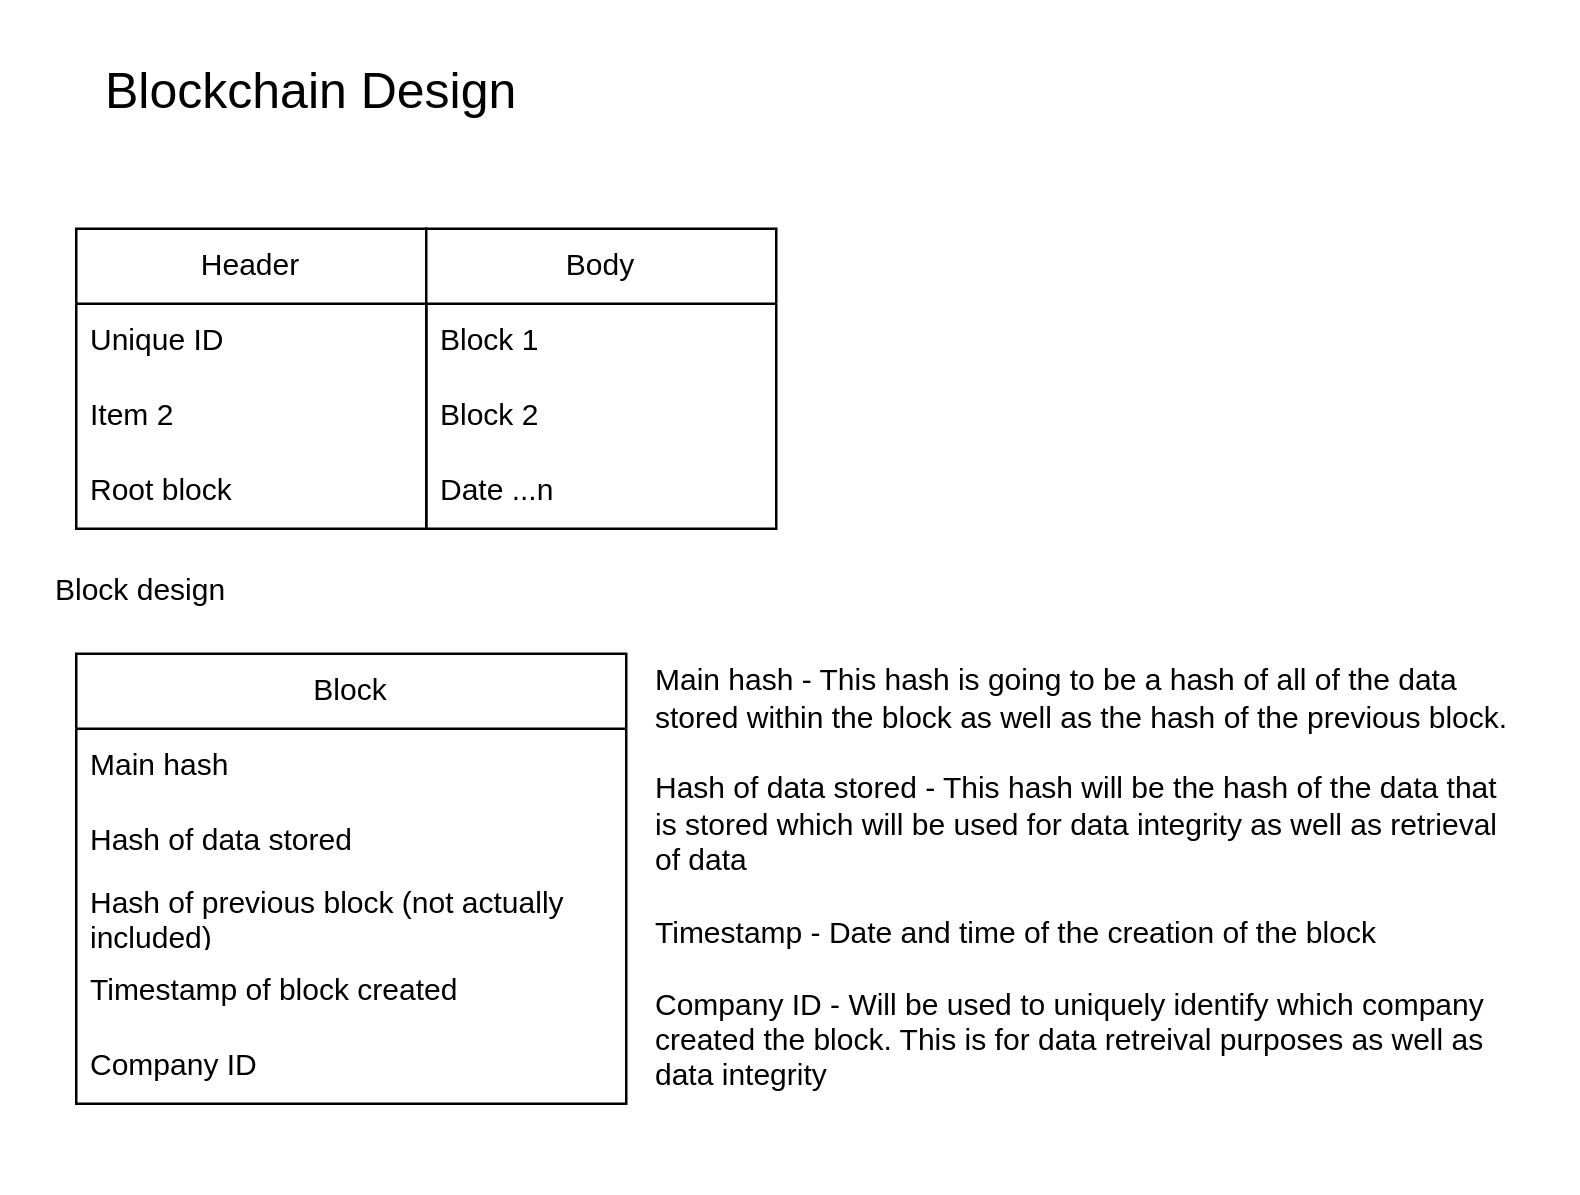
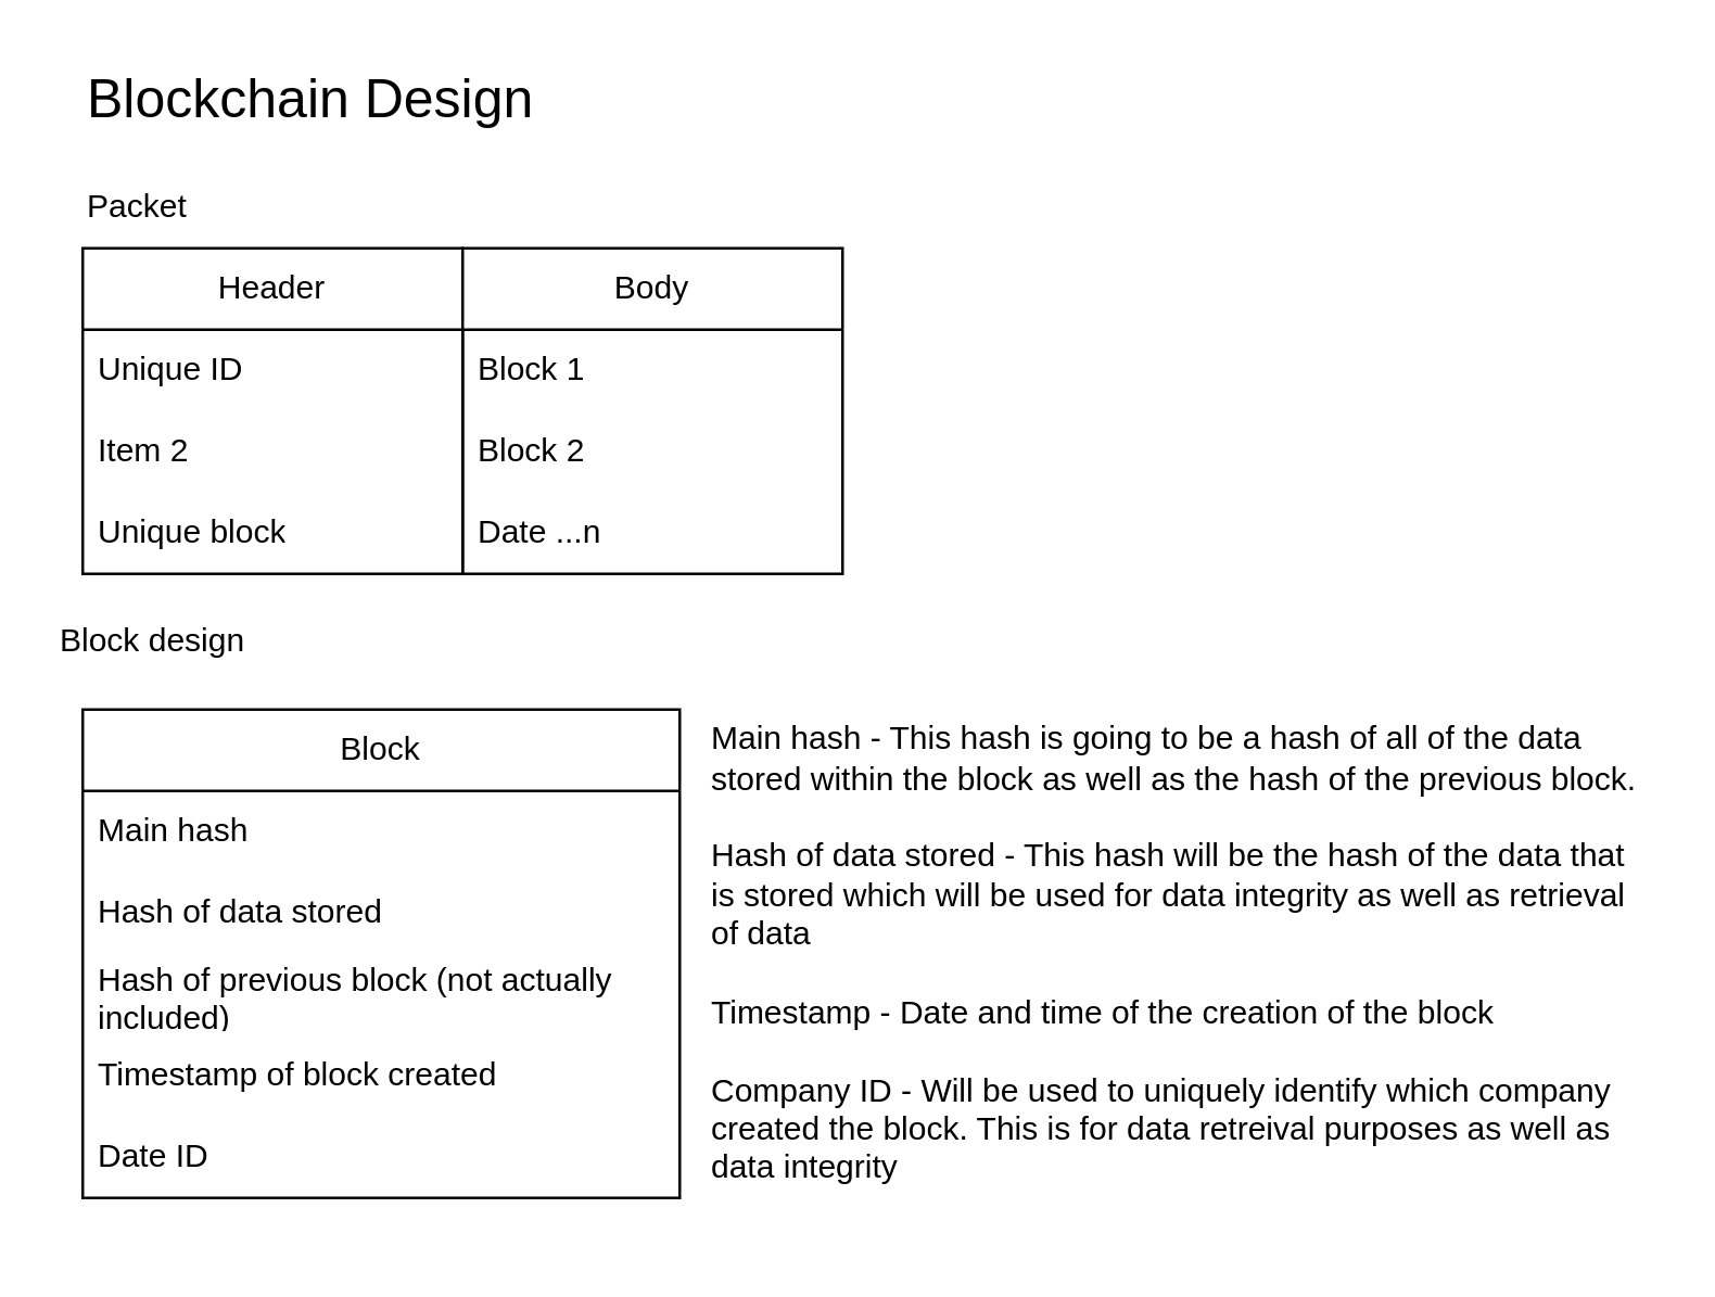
  <mxCell id="0" />
  <mxCell id="1" parent="0" />
- <mxCell id="2" value="Blockchain Design" style="text;html=1;strokeColor=none;fillColor=none;align=left;verticalAlign=middle;whiteSpace=wrap;rounded=0;fontSize=20;" vertex="1" parent="1"><mxGeometry x="40" y="20" width="170" height="30" as="geometry" /></mxCell>
+ <mxCell id="2" value="Blockchain Design" style="text;html=1;strokeColor=none;fillColor=none;align=left;verticalAlign=middle;whiteSpace=wrap;rounded=0;fontSize=20;" vertex="1" parent="1"><mxGeometry x="30" y="20" width="170" height="30" as="geometry" /></mxCell>
  <mxCell id="3" value="Header" style="swimlane;fontStyle=0;childLayout=stackLayout;horizontal=1;startSize=30;horizontalStack=0;resizeParent=1;resizeParentMax=0;resizeLast=0;collapsible=1;marginBottom=0;whiteSpace=wrap;html=1;fontSize=12;fillColor=default;" vertex="1" parent="1"><mxGeometry x="30" y="91" width="140" height="120" as="geometry"><mxRectangle x="170" y="710" width="80" height="30" as="alternateBounds" /></mxGeometry></mxCell>
  <mxCell id="4" value="Unique ID" style="text;strokeColor=none;fillColor=none;align=left;verticalAlign=middle;spacingLeft=4;spacingRight=4;overflow=hidden;points=[[0,0.5],[1,0.5]];portConstraint=eastwest;rotatable=0;whiteSpace=wrap;html=1;fontSize=12;" vertex="1" parent="3"><mxGeometry y="30" width="140" height="30" as="geometry" /></mxCell>
  <mxCell id="5" value="Item 2" style="text;strokeColor=none;fillColor=none;align=left;verticalAlign=middle;spacingLeft=4;spacingRight=4;overflow=hidden;points=[[0,0.5],[1,0.5]];portConstraint=eastwest;rotatable=0;whiteSpace=wrap;html=1;fontSize=12;" vertex="1" parent="3"><mxGeometry y="60" width="140" height="30" as="geometry" /></mxCell>
- <mxCell id="6" value="Root block" style="text;strokeColor=none;fillColor=none;align=left;verticalAlign=middle;spacingLeft=4;spacingRight=4;overflow=hidden;points=[[0,0.5],[1,0.5]];portConstraint=eastwest;rotatable=0;whiteSpace=wrap;html=1;fontSize=12;" vertex="1" parent="3"><mxGeometry y="90" width="140" height="30" as="geometry" /></mxCell>
+ <mxCell id="6" value="Unique block" style="text;strokeColor=none;fillColor=none;align=left;verticalAlign=middle;spacingLeft=4;spacingRight=4;overflow=hidden;points=[[0,0.5],[1,0.5]];portConstraint=eastwest;rotatable=0;whiteSpace=wrap;html=1;fontSize=12;" vertex="1" parent="3"><mxGeometry y="90" width="140" height="30" as="geometry" /></mxCell>
  <mxCell id="7" value="Body" style="swimlane;fontStyle=0;childLayout=stackLayout;horizontal=1;startSize=30;horizontalStack=0;resizeParent=1;resizeParentMax=0;resizeLast=0;collapsible=1;marginBottom=0;whiteSpace=wrap;html=1;fontSize=12;fillColor=default;" vertex="1" parent="1"><mxGeometry x="170" y="91" width="140" height="120" as="geometry" /></mxCell>
  <mxCell id="8" value="Block 1" style="text;strokeColor=none;fillColor=none;align=left;verticalAlign=middle;spacingLeft=4;spacingRight=4;overflow=hidden;points=[[0,0.5],[1,0.5]];portConstraint=eastwest;rotatable=0;whiteSpace=wrap;html=1;fontSize=12;" vertex="1" parent="7"><mxGeometry y="30" width="140" height="30" as="geometry" /></mxCell>
  <mxCell id="9" value="Block 2" style="text;strokeColor=none;fillColor=none;align=left;verticalAlign=middle;spacingLeft=4;spacingRight=4;overflow=hidden;points=[[0,0.5],[1,0.5]];portConstraint=eastwest;rotatable=0;whiteSpace=wrap;html=1;fontSize=12;" vertex="1" parent="7"><mxGeometry y="60" width="140" height="30" as="geometry" /></mxCell>
  <mxCell id="10" value="Date ...n" style="text;strokeColor=none;fillColor=none;align=left;verticalAlign=middle;spacingLeft=4;spacingRight=4;overflow=hidden;points=[[0,0.5],[1,0.5]];portConstraint=eastwest;rotatable=0;whiteSpace=wrap;html=1;fontSize=12;" vertex="1" parent="7"><mxGeometry y="90" width="140" height="30" as="geometry" /></mxCell>
+ <mxCell id="11" value="Packet" style="text;html=1;strokeColor=none;fillColor=none;align=left;verticalAlign=middle;whiteSpace=wrap;rounded=0;fontSize=12;" vertex="1" parent="1"><mxGeometry x="30" y="61" width="60" height="30" as="geometry" /></mxCell>
  <mxCell id="12" value="Block design" style="text;html=1;strokeColor=none;fillColor=none;align=left;verticalAlign=middle;whiteSpace=wrap;rounded=0;fontSize=12;" vertex="1" parent="1"><mxGeometry x="20" y="221" width="100" height="30" as="geometry" /></mxCell>
  <mxCell id="13" value="Block" style="swimlane;fontStyle=0;childLayout=stackLayout;horizontal=1;startSize=30;horizontalStack=0;resizeParent=1;resizeParentMax=0;resizeLast=0;collapsible=1;marginBottom=0;whiteSpace=wrap;html=1;fontSize=12;fillColor=default;" vertex="1" parent="1"><mxGeometry x="30" y="261" width="220" height="180" as="geometry" /></mxCell>
  <mxCell id="14" value="Main hash" style="text;strokeColor=none;fillColor=none;align=left;verticalAlign=middle;spacingLeft=4;spacingRight=4;overflow=hidden;points=[[0,0.5],[1,0.5]];portConstraint=eastwest;rotatable=0;whiteSpace=wrap;html=1;fontSize=12;" vertex="1" parent="13"><mxGeometry y="30" width="220" height="30" as="geometry" /></mxCell>
  <mxCell id="15" value="Hash of data stored" style="text;strokeColor=none;fillColor=none;align=left;verticalAlign=middle;spacingLeft=4;spacingRight=4;overflow=hidden;points=[[0,0.5],[1,0.5]];portConstraint=eastwest;rotatable=0;whiteSpace=wrap;html=1;fontSize=12;" vertex="1" parent="13"><mxGeometry y="60" width="220" height="30" as="geometry" /></mxCell>
  <mxCell id="16" value="Hash of previous block (not actually included)" style="text;strokeColor=none;fillColor=none;align=left;verticalAlign=middle;spacingLeft=4;spacingRight=4;overflow=hidden;points=[[0,0.5],[1,0.5]];portConstraint=eastwest;rotatable=0;whiteSpace=wrap;html=1;fontSize=12;" vertex="1" parent="13"><mxGeometry y="90" width="220" height="30" as="geometry" /></mxCell>
  <mxCell id="17" value="Timestamp of block created" style="text;strokeColor=none;fillColor=none;align=left;verticalAlign=middle;spacingLeft=4;spacingRight=4;overflow=hidden;points=[[0,0.5],[1,0.5]];portConstraint=eastwest;rotatable=0;whiteSpace=wrap;html=1;fontSize=12;" vertex="1" parent="13"><mxGeometry y="120" width="220" height="30" as="geometry" /></mxCell>
- <mxCell id="18" value="Company ID" style="text;strokeColor=none;fillColor=none;align=left;verticalAlign=middle;spacingLeft=4;spacingRight=4;overflow=hidden;points=[[0,0.5],[1,0.5]];portConstraint=eastwest;rotatable=0;whiteSpace=wrap;html=1;fontSize=12;" vertex="1" parent="13"><mxGeometry y="150" width="220" height="30" as="geometry" /></mxCell>
+ <mxCell id="18" value="Date ID" style="text;strokeColor=none;fillColor=none;align=left;verticalAlign=middle;spacingLeft=4;spacingRight=4;overflow=hidden;points=[[0,0.5],[1,0.5]];portConstraint=eastwest;rotatable=0;whiteSpace=wrap;html=1;fontSize=12;" vertex="1" parent="13"><mxGeometry y="150" width="220" height="30" as="geometry" /></mxCell>
  <mxCell id="19" value="Main hash - This hash is going to be a hash of all of the data stored within the block as well as the hash of the previous block.&lt;br&gt;&lt;br&gt;Hash of data stored - This hash will be the hash of the data that is stored which will be used for data integrity as well as retrieval of data&lt;br&gt;&lt;br&gt;Timestamp - Date and time of the creation of the block&lt;br&gt;&lt;br&gt;Company ID - Will be used to uniquely identify which company created the block. This is for data retreival purposes as well as data integrity" style="text;html=1;strokeColor=none;fillColor=none;align=left;verticalAlign=middle;whiteSpace=wrap;rounded=0;fontSize=12;" vertex="1" parent="1"><mxGeometry x="260" y="246" width="350" height="210" as="geometry" /></mxCell>
